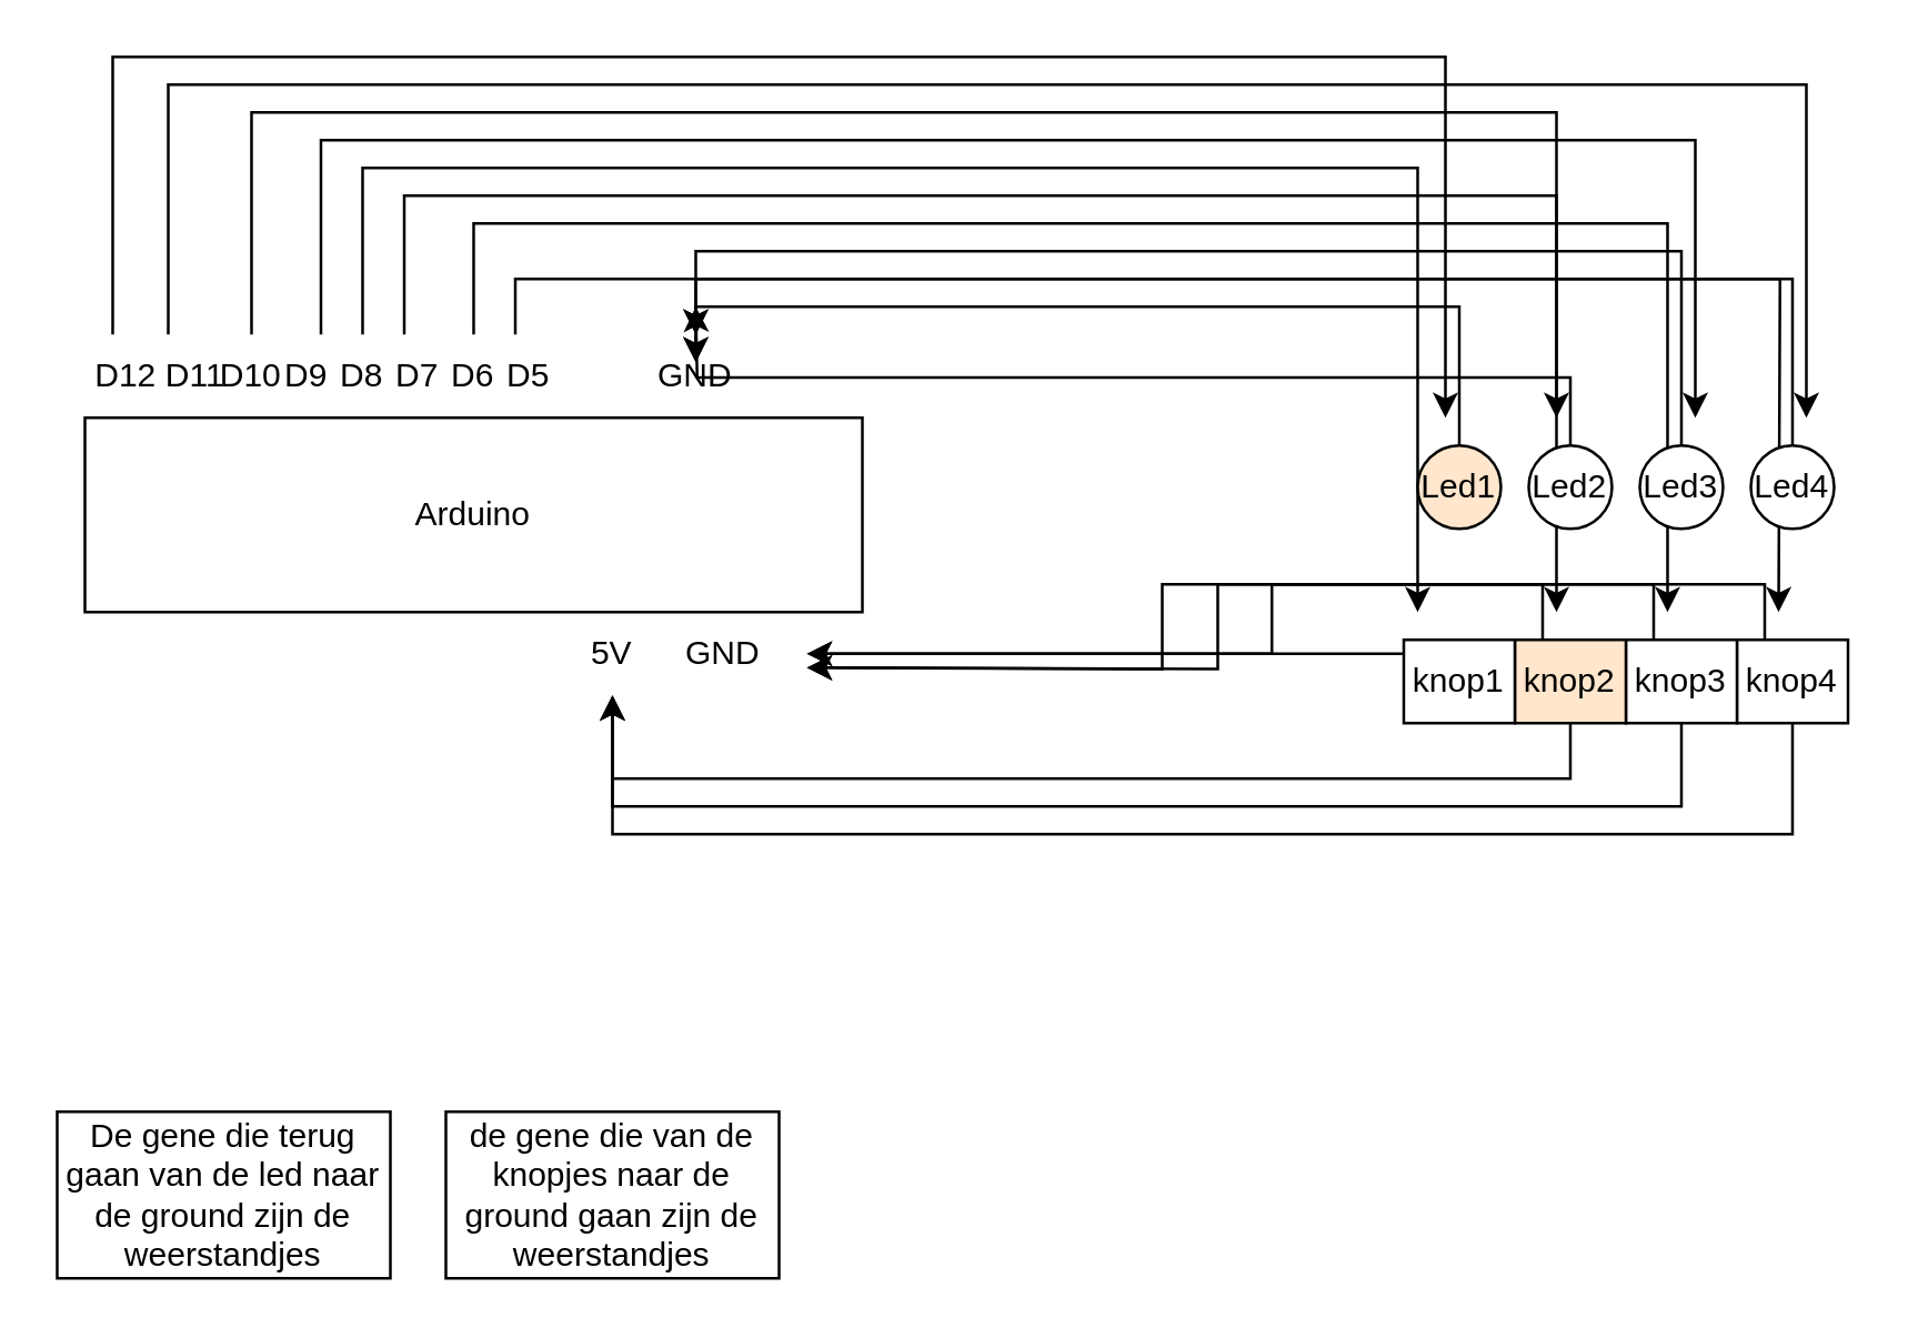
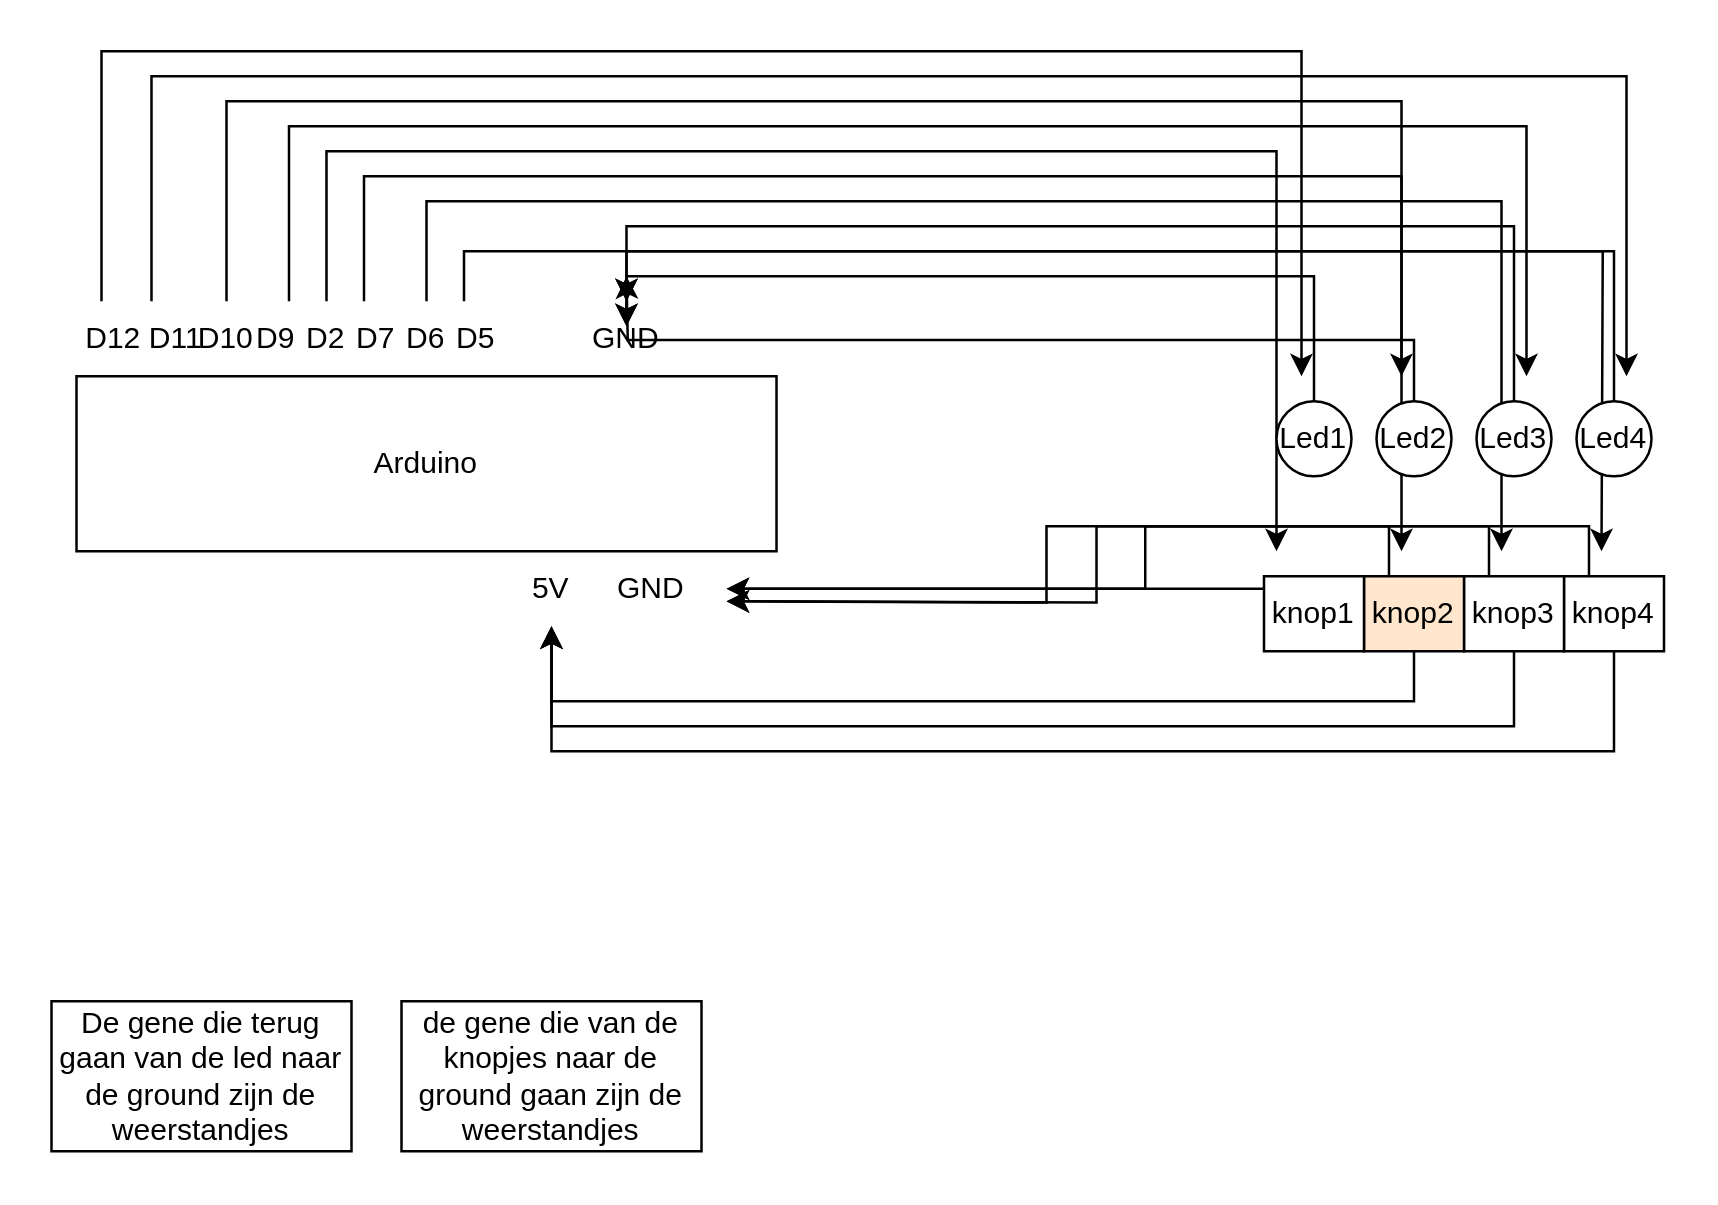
  <mxCell id="0" />
  <mxCell id="1" parent="0" />
  <mxCell id="2" value="Arduino&lt;br&gt;" style="rounded=0;whiteSpace=wrap;html=1;" vertex="1" parent="1"><mxGeometry x="30" y="150" width="280" height="70" as="geometry" /></mxCell>
  <mxCell id="3" value="D12" style="text;html=1;strokeColor=none;fillColor=none;align=center;verticalAlign=middle;whiteSpace=wrap;rounded=0;" vertex="1" parent="1"><mxGeometry x="30" y="120" width="30" height="30" as="geometry" /></mxCell>
  <mxCell id="4" style="edgeStyle=orthogonalEdgeStyle;rounded=0;orthogonalLoop=1;jettySize=auto;html=1;exitX=0;exitY=0;exitDx=0;exitDy=0;" edge="1" parent="1" source="5"><mxGeometry relative="1" as="geometry"><mxPoint x="520" y="150" as="targetPoint" /><Array as="points"><mxPoint x="40" y="20" /><mxPoint x="520" y="20" /></Array></mxGeometry></mxCell>
  <mxCell id="5" value="D11" style="text;html=1;strokeColor=none;fillColor=none;align=center;verticalAlign=middle;whiteSpace=wrap;rounded=0;" vertex="1" parent="1"><mxGeometry x="40" y="120" width="60" height="30" as="geometry" /></mxCell>
  <mxCell id="6" value="D9" style="text;html=1;strokeColor=none;fillColor=none;align=center;verticalAlign=middle;whiteSpace=wrap;rounded=0;" vertex="1" parent="1"><mxGeometry x="80" y="120" width="60" height="30" as="geometry" /></mxCell>
  <mxCell id="7" value="D5" style="text;html=1;strokeColor=none;fillColor=none;align=center;verticalAlign=middle;whiteSpace=wrap;rounded=0;" vertex="1" parent="1"><mxGeometry x="160" y="120" width="60" height="30" as="geometry" /></mxCell>
  <mxCell id="8" value="D7" style="text;html=1;strokeColor=none;fillColor=none;align=center;verticalAlign=middle;whiteSpace=wrap;rounded=0;" vertex="1" parent="1"><mxGeometry x="120" y="120" width="60" height="30" as="geometry" /></mxCell>
  <mxCell id="9" style="edgeStyle=orthogonalEdgeStyle;rounded=0;orthogonalLoop=1;jettySize=auto;html=1;exitX=0;exitY=0;exitDx=0;exitDy=0;" edge="1" parent="1" source="11"><mxGeometry relative="1" as="geometry"><mxPoint x="650" y="150" as="targetPoint" /><Array as="points"><mxPoint x="60" y="30" /><mxPoint x="650" y="30" /></Array></mxGeometry></mxCell>
  <mxCell id="10" style="edgeStyle=orthogonalEdgeStyle;rounded=0;orthogonalLoop=1;jettySize=auto;html=1;exitX=0.5;exitY=0;exitDx=0;exitDy=0;" edge="1" parent="1" source="11"><mxGeometry relative="1" as="geometry"><mxPoint x="560" y="150" as="targetPoint" /><Array as="points"><mxPoint x="90" y="40" /></Array></mxGeometry></mxCell>
  <mxCell id="11" value="D10" style="text;html=1;strokeColor=none;fillColor=none;align=center;verticalAlign=middle;whiteSpace=wrap;rounded=0;" vertex="1" parent="1"><mxGeometry x="60" y="120" width="60" height="30" as="geometry" /></mxCell>
  <mxCell id="12" style="edgeStyle=orthogonalEdgeStyle;rounded=0;orthogonalLoop=1;jettySize=auto;html=1;exitX=0.5;exitY=0;exitDx=0;exitDy=0;" edge="1" parent="1" source="14"><mxGeometry relative="1" as="geometry"><mxPoint x="600" y="220" as="targetPoint" /><Array as="points"><mxPoint x="170" y="80" /><mxPoint x="600" y="80" /></Array></mxGeometry></mxCell>
  <mxCell id="13" style="edgeStyle=orthogonalEdgeStyle;rounded=0;orthogonalLoop=1;jettySize=auto;html=1;exitX=0.75;exitY=0;exitDx=0;exitDy=0;" edge="1" parent="1" source="14"><mxGeometry relative="1" as="geometry"><mxPoint x="640" y="220" as="targetPoint" /></mxGeometry></mxCell>
  <mxCell id="14" value="D6" style="text;html=1;strokeColor=none;fillColor=none;align=center;verticalAlign=middle;whiteSpace=wrap;rounded=0;" vertex="1" parent="1"><mxGeometry x="140" y="120" width="60" height="30" as="geometry" /></mxCell>
  <mxCell id="15" style="edgeStyle=orthogonalEdgeStyle;rounded=0;orthogonalLoop=1;jettySize=auto;html=1;exitX=0.25;exitY=0;exitDx=0;exitDy=0;" edge="1" parent="1" source="18"><mxGeometry relative="1" as="geometry"><mxPoint x="610" y="150" as="targetPoint" /><Array as="points"><mxPoint x="115" y="50" /><mxPoint x="610" y="50" /></Array></mxGeometry></mxCell>
  <mxCell id="16" style="edgeStyle=orthogonalEdgeStyle;rounded=0;orthogonalLoop=1;jettySize=auto;html=1;exitX=0.5;exitY=0;exitDx=0;exitDy=0;" edge="1" parent="1" source="18"><mxGeometry relative="1" as="geometry"><mxPoint x="510" y="220" as="targetPoint" /><Array as="points"><mxPoint x="130" y="60" /><mxPoint x="510" y="60" /></Array></mxGeometry></mxCell>
  <mxCell id="17" style="edgeStyle=orthogonalEdgeStyle;rounded=0;orthogonalLoop=1;jettySize=auto;html=1;exitX=0.75;exitY=0;exitDx=0;exitDy=0;" edge="1" parent="1" source="18"><mxGeometry relative="1" as="geometry"><mxPoint x="560" y="220" as="targetPoint" /><Array as="points"><mxPoint x="145" y="70" /><mxPoint x="560" y="70" /></Array></mxGeometry></mxCell>
- <mxCell id="18" value="D8" style="text;html=1;strokeColor=none;fillColor=none;align=center;verticalAlign=middle;whiteSpace=wrap;rounded=0;" vertex="1" parent="1"><mxGeometry x="100" y="120" width="60" height="30" as="geometry" /></mxCell>
+ <mxCell id="18" value="D2" style="text;html=1;strokeColor=none;fillColor=none;align=center;verticalAlign=middle;whiteSpace=wrap;rounded=0;" vertex="1" parent="1"><mxGeometry x="100" y="120" width="60" height="30" as="geometry" /></mxCell>
  <mxCell id="19" style="edgeStyle=orthogonalEdgeStyle;rounded=0;orthogonalLoop=1;jettySize=auto;html=1;exitX=0.5;exitY=0;exitDx=0;exitDy=0;" edge="1" parent="1" source="20"><mxGeometry relative="1" as="geometry"><mxPoint x="250" y="130" as="targetPoint" /></mxGeometry></mxCell>
  <mxCell id="20" value="GND" style="text;html=1;strokeColor=none;fillColor=none;align=center;verticalAlign=middle;whiteSpace=wrap;rounded=0;" vertex="1" parent="1"><mxGeometry x="220" y="120" width="60" height="30" as="geometry" /></mxCell>
  <mxCell id="21" value="5V" style="text;html=1;strokeColor=none;fillColor=none;align=center;verticalAlign=middle;whiteSpace=wrap;rounded=0;" vertex="1" parent="1"><mxGeometry x="190" y="220" width="60" height="30" as="geometry" /></mxCell>
  <mxCell id="22" value="GND" style="text;html=1;strokeColor=none;fillColor=none;align=center;verticalAlign=middle;whiteSpace=wrap;rounded=0;" vertex="1" parent="1"><mxGeometry x="230" y="220" width="60" height="30" as="geometry" /></mxCell>
  <mxCell id="23" style="edgeStyle=orthogonalEdgeStyle;rounded=0;orthogonalLoop=1;jettySize=auto;html=1;exitX=0.5;exitY=0;exitDx=0;exitDy=0;entryX=0.5;entryY=0;entryDx=0;entryDy=0;" edge="1" parent="1" source="24" target="20"><mxGeometry relative="1" as="geometry"><mxPoint x="250" y="60" as="targetPoint" /><Array as="points"><mxPoint x="525" y="110" /><mxPoint x="250" y="110" /></Array></mxGeometry></mxCell>
- <mxCell id="24" value="Led1" style="ellipse;whiteSpace=wrap;html=1;aspect=fixed;fillColor=#ffe6cc;" vertex="1" parent="1"><mxGeometry x="510" y="160" width="30" height="30" as="geometry" /></mxCell>
+ <mxCell id="24" value="Led1" style="ellipse;whiteSpace=wrap;html=1;aspect=fixed;" vertex="1" parent="1"><mxGeometry x="510" y="160" width="30" height="30" as="geometry" /></mxCell>
  <mxCell id="25" style="edgeStyle=orthogonalEdgeStyle;rounded=0;orthogonalLoop=1;jettySize=auto;html=1;exitX=0.5;exitY=0;exitDx=0;exitDy=0;" edge="1" parent="1" source="26"><mxGeometry relative="1" as="geometry"><mxPoint x="250" y="110" as="targetPoint" /></mxGeometry></mxCell>
  <mxCell id="26" value="Led2" style="ellipse;whiteSpace=wrap;html=1;aspect=fixed;" vertex="1" parent="1"><mxGeometry x="550" y="160" width="30" height="30" as="geometry" /></mxCell>
  <mxCell id="27" style="edgeStyle=orthogonalEdgeStyle;rounded=0;orthogonalLoop=1;jettySize=auto;html=1;exitX=0.5;exitY=0;exitDx=0;exitDy=0;" edge="1" parent="1" source="28"><mxGeometry relative="1" as="geometry"><mxPoint x="250" y="130" as="targetPoint" /><Array as="points"><mxPoint x="605" y="90" /><mxPoint x="250" y="90" /></Array></mxGeometry></mxCell>
  <mxCell id="28" value="Led3" style="ellipse;whiteSpace=wrap;html=1;aspect=fixed;" vertex="1" parent="1"><mxGeometry x="590" y="160" width="30" height="30" as="geometry" /></mxCell>
  <mxCell id="29" style="edgeStyle=orthogonalEdgeStyle;rounded=0;orthogonalLoop=1;jettySize=auto;html=1;exitX=0.5;exitY=0;exitDx=0;exitDy=0;entryX=0.5;entryY=0;entryDx=0;entryDy=0;" edge="1" parent="1" source="30" target="20"><mxGeometry relative="1" as="geometry"><mxPoint x="250" y="10" as="targetPoint" /></mxGeometry></mxCell>
  <mxCell id="30" value="Led4" style="ellipse;whiteSpace=wrap;html=1;aspect=fixed;" vertex="1" parent="1"><mxGeometry x="630" y="160" width="30" height="30" as="geometry" /></mxCell>
  <mxCell id="31" value="De gene die terug gaan van de led naar de ground zijn de weerstandjes" style="rounded=0;whiteSpace=wrap;html=1;" vertex="1" parent="1"><mxGeometry x="20" y="400" width="120" height="60" as="geometry" /></mxCell>
  <mxCell id="32" style="edgeStyle=orthogonalEdgeStyle;rounded=0;orthogonalLoop=1;jettySize=auto;html=1;exitX=0.5;exitY=1;exitDx=0;exitDy=0;entryX=0.5;entryY=1;entryDx=0;entryDy=0;" edge="1" parent="1" source="34" target="21"><mxGeometry relative="1" as="geometry"><Array as="points"><mxPoint x="645" y="300" /><mxPoint x="220" y="300" /></Array></mxGeometry></mxCell>
  <mxCell id="33" style="edgeStyle=orthogonalEdgeStyle;rounded=0;orthogonalLoop=1;jettySize=auto;html=1;exitX=0.25;exitY=0;exitDx=0;exitDy=0;" edge="1" parent="1" source="34" target="22"><mxGeometry relative="1" as="geometry" /></mxCell>
  <mxCell id="34" value="knop4" style="rounded=0;whiteSpace=wrap;html=1;" vertex="1" parent="1"><mxGeometry x="625" y="230" width="40" height="30" as="geometry" /></mxCell>
  <mxCell id="35" style="edgeStyle=orthogonalEdgeStyle;rounded=0;orthogonalLoop=1;jettySize=auto;html=1;exitX=0.5;exitY=1;exitDx=0;exitDy=0;entryX=0.5;entryY=1;entryDx=0;entryDy=0;" edge="1" parent="1" source="37" target="21"><mxGeometry relative="1" as="geometry"><Array as="points"><mxPoint x="605" y="290" /><mxPoint x="220" y="290" /></Array></mxGeometry></mxCell>
  <mxCell id="36" style="edgeStyle=orthogonalEdgeStyle;rounded=0;orthogonalLoop=1;jettySize=auto;html=1;exitX=0.25;exitY=0;exitDx=0;exitDy=0;" edge="1" parent="1" source="37"><mxGeometry relative="1" as="geometry"><mxPoint x="290" y="240" as="targetPoint" /></mxGeometry></mxCell>
  <mxCell id="37" value="knop3" style="rounded=0;whiteSpace=wrap;html=1;" vertex="1" parent="1"><mxGeometry x="585" y="230" width="40" height="30" as="geometry" /></mxCell>
  <mxCell id="38" style="edgeStyle=orthogonalEdgeStyle;rounded=0;orthogonalLoop=1;jettySize=auto;html=1;exitX=0.5;exitY=1;exitDx=0;exitDy=0;entryX=0.5;entryY=1;entryDx=0;entryDy=0;" edge="1" parent="1" source="40" target="21"><mxGeometry relative="1" as="geometry" /></mxCell>
  <mxCell id="39" style="edgeStyle=orthogonalEdgeStyle;rounded=0;orthogonalLoop=1;jettySize=auto;html=1;exitX=0.25;exitY=0;exitDx=0;exitDy=0;" edge="1" parent="1" source="40"><mxGeometry relative="1" as="geometry"><mxPoint x="290" y="240" as="targetPoint" /></mxGeometry></mxCell>
  <mxCell id="40" value="knop2" style="rounded=0;whiteSpace=wrap;html=1;fillColor=#ffe6cc;" vertex="1" parent="1"><mxGeometry x="545" y="230" width="40" height="30" as="geometry" /></mxCell>
  <mxCell id="41" style="edgeStyle=orthogonalEdgeStyle;rounded=0;orthogonalLoop=1;jettySize=auto;html=1;exitX=0.25;exitY=0;exitDx=0;exitDy=0;" edge="1" parent="1" source="42" target="22"><mxGeometry relative="1" as="geometry"><Array as="points"><mxPoint x="515" y="235" /></Array></mxGeometry></mxCell>
  <mxCell id="42" value="knop1" style="rounded=0;whiteSpace=wrap;html=1;" vertex="1" parent="1"><mxGeometry x="505" y="230" width="40" height="30" as="geometry" /></mxCell>
  <mxCell id="43" value="de gene die van de knopjes naar de ground gaan zijn de weerstandjes" style="rounded=0;whiteSpace=wrap;html=1;" vertex="1" parent="1"><mxGeometry x="160" y="400" width="120" height="60" as="geometry" /></mxCell>
